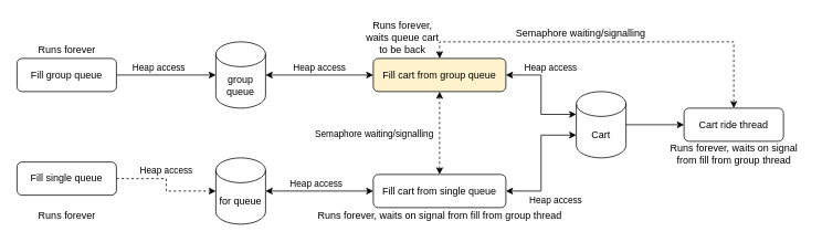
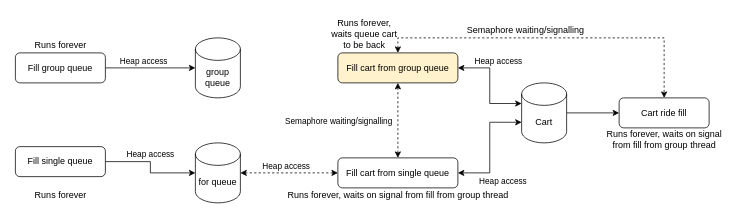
  <mxCell id="0" />
  <mxCell id="1" parent="0" />
  <mxCell id="2" style="edgeStyle=orthogonalEdgeStyle;rounded=0;orthogonalLoop=1;jettySize=auto;html=1;entryX=0;entryY=0.5;entryDx=0;entryDy=0;entryPerimeter=0;" edge="1" parent="1" source="4" target="10"><mxGeometry relative="1" as="geometry" /></mxCell>
  <mxCell id="3" value="Heap access" style="edgeLabel;html=1;align=center;verticalAlign=middle;resizable=0;points=[];" vertex="1" connectable="0" parent="2"><mxGeometry x="0.033" relative="1" as="geometry"><mxPoint x="-12" y="-10" as="offset" /></mxGeometry></mxCell>
  <mxCell id="4" value="Fill group queue" style="rounded=1;whiteSpace=wrap;html=1;" vertex="1" parent="1"><mxGeometry x="20" y="70" width="120" height="40" as="geometry" /></mxCell>
- <mxCell id="5" style="edgeStyle=orthogonalEdgeStyle;rounded=0;orthogonalLoop=1;jettySize=auto;html=1;entryX=0;entryY=0.5;entryDx=0;entryDy=0;entryPerimeter=0;dashed=1;" edge="1" parent="1" source="7" target="13"><mxGeometry relative="1" as="geometry" /></mxCell>
+ <mxCell id="5" style="edgeStyle=orthogonalEdgeStyle;rounded=0;orthogonalLoop=1;jettySize=auto;html=1;entryX=0;entryY=0.5;entryDx=0;entryDy=0;entryPerimeter=0;" edge="1" parent="1" source="7" target="13"><mxGeometry relative="1" as="geometry" /></mxCell>
  <mxCell id="6" value="Heap access" style="edgeLabel;html=1;align=center;verticalAlign=middle;resizable=0;points=[];" vertex="1" connectable="0" parent="5"><mxGeometry x="-0.106" y="-1" relative="1" as="geometry"><mxPoint y="-11" as="offset" /></mxGeometry></mxCell>
  <mxCell id="7" value="Fill single queue" style="rounded=1;whiteSpace=wrap;html=1;" vertex="1" parent="1"><mxGeometry x="20" y="195" width="120" height="40" as="geometry" /></mxCell>
- <mxCell id="8" style="edgeStyle=orthogonalEdgeStyle;rounded=0;orthogonalLoop=1;jettySize=auto;html=1;entryX=0;entryY=0.5;entryDx=0;entryDy=0;startArrow=classic;startFill=1;" edge="1" parent="1" source="10" target="19"><mxGeometry relative="1" as="geometry" /></mxCell>
- <mxCell id="9" value="Heap access" style="edgeLabel;html=1;align=center;verticalAlign=middle;resizable=0;points=[];" vertex="1" connectable="0" parent="8"><mxGeometry x="-0.014" y="1" relative="1" as="geometry"><mxPoint y="-9" as="offset" /></mxGeometry></mxCell>
  <mxCell id="10" value="group queue" style="shape=cylinder3;whiteSpace=wrap;html=1;boundedLbl=1;backgroundOutline=1;size=15;" vertex="1" parent="1"><mxGeometry x="260" y="50" width="60" height="80" as="geometry" /></mxCell>
- <mxCell id="11" style="edgeStyle=orthogonalEdgeStyle;rounded=0;orthogonalLoop=1;jettySize=auto;html=1;entryX=0;entryY=0.5;entryDx=0;entryDy=0;startArrow=classic;startFill=1;" edge="1" parent="1" source="13" target="22"><mxGeometry relative="1" as="geometry" /></mxCell>
+ <mxCell id="11" style="edgeStyle=orthogonalEdgeStyle;rounded=0;orthogonalLoop=1;jettySize=auto;html=1;entryX=0;entryY=0.5;entryDx=0;entryDy=0;startArrow=classic;startFill=1;dashed=1;" edge="1" parent="1" source="13" target="22"><mxGeometry relative="1" as="geometry" /></mxCell>
  <mxCell id="12" value="Heap access" style="edgeLabel;html=1;align=center;verticalAlign=middle;resizable=0;points=[];" vertex="1" connectable="0" parent="11"><mxGeometry x="-0.149" y="-1" relative="1" as="geometry"><mxPoint x="5" y="-11" as="offset" /></mxGeometry></mxCell>
  <mxCell id="13" value="for queue" style="shape=cylinder3;whiteSpace=wrap;html=1;boundedLbl=1;backgroundOutline=1;size=15;" vertex="1" parent="1"><mxGeometry x="260" y="190" width="60" height="80" as="geometry" /></mxCell>
  <mxCell id="14" style="edgeStyle=orthogonalEdgeStyle;rounded=0;orthogonalLoop=1;jettySize=auto;html=1;entryX=0.5;entryY=0;entryDx=0;entryDy=0;startArrow=classic;startFill=1;dashed=1;" edge="1" parent="1" source="19" target="22"><mxGeometry relative="1" as="geometry" /></mxCell>
  <mxCell id="15" value="Semaphore waiting/signalling" style="edgeLabel;html=1;align=center;verticalAlign=middle;resizable=0;points=[];" vertex="1" connectable="0" parent="14"><mxGeometry x="0.177" y="3" relative="1" as="geometry"><mxPoint x="-83" y="-9" as="offset" /></mxGeometry></mxCell>
  <mxCell id="16" style="edgeStyle=orthogonalEdgeStyle;rounded=0;orthogonalLoop=1;jettySize=auto;html=1;entryX=0;entryY=0;entryDx=0;entryDy=27.5;entryPerimeter=0;startArrow=classic;startFill=1;" edge="1" parent="1" source="19" target="24"><mxGeometry relative="1" as="geometry" /></mxCell>
  <mxCell id="17" value="Heap access" style="edgeLabel;html=1;align=center;verticalAlign=middle;resizable=0;points=[];" vertex="1" connectable="0" parent="16"><mxGeometry x="-0.56" y="3" relative="1" as="geometry"><mxPoint x="24" y="-7" as="offset" /></mxGeometry></mxCell>
  <mxCell id="18" style="edgeStyle=orthogonalEdgeStyle;rounded=0;orthogonalLoop=1;jettySize=auto;html=1;entryX=0.5;entryY=0;entryDx=0;entryDy=0;dashed=1;startArrow=classic;startFill=1;strokeColor=default;" edge="1" parent="1" source="19" target="25"><mxGeometry relative="1" as="geometry"><Array as="points"><mxPoint x="530" y="50" /><mxPoint x="885" y="50" /></Array></mxGeometry></mxCell>
  <mxCell id="19" value="Fill cart from group queue" style="rounded=1;whiteSpace=wrap;html=1;fillColor=#fff2cc;" vertex="1" parent="1"><mxGeometry x="450" y="70" width="160" height="40" as="geometry" /></mxCell>
  <mxCell id="20" style="edgeStyle=orthogonalEdgeStyle;rounded=0;orthogonalLoop=1;jettySize=auto;html=1;entryX=0;entryY=0;entryDx=0;entryDy=52.5;entryPerimeter=0;startArrow=classic;startFill=1;" edge="1" parent="1" source="22" target="24"><mxGeometry relative="1" as="geometry" /></mxCell>
  <mxCell id="21" value="Heap access" style="edgeLabel;html=1;align=center;verticalAlign=middle;resizable=0;points=[];" vertex="1" connectable="0" parent="20"><mxGeometry x="-0.526" y="-5" relative="1" as="geometry"><mxPoint x="23" y="5" as="offset" /></mxGeometry></mxCell>
  <mxCell id="22" value="Fill cart from single queue" style="rounded=1;whiteSpace=wrap;html=1;" vertex="1" parent="1"><mxGeometry x="450" y="210" width="160" height="40" as="geometry" /></mxCell>
  <mxCell id="23" style="edgeStyle=orthogonalEdgeStyle;rounded=0;orthogonalLoop=1;jettySize=auto;html=1;entryX=0;entryY=0.5;entryDx=0;entryDy=0;startArrow=none;startFill=0;" edge="1" parent="1" source="24" target="25"><mxGeometry relative="1" as="geometry" /></mxCell>
  <mxCell id="24" value="Cart" style="shape=cylinder3;whiteSpace=wrap;html=1;boundedLbl=1;backgroundOutline=1;size=15;" vertex="1" parent="1"><mxGeometry x="695" y="110" width="60" height="80" as="geometry" /></mxCell>
- <mxCell id="25" value="Cart ride thread" style="rounded=1;whiteSpace=wrap;html=1;" vertex="1" parent="1"><mxGeometry x="825" y="130" width="120" height="40" as="geometry" /></mxCell>
+ <mxCell id="25" value="Cart ride fill" style="rounded=1;whiteSpace=wrap;html=1;" vertex="1" parent="1"><mxGeometry x="825" y="130" width="120" height="40" as="geometry" /></mxCell>
  <mxCell id="26" value="Runs forever" style="text;html=1;align=center;verticalAlign=middle;resizable=0;points=[];autosize=1;strokeColor=none;fillColor=none;" vertex="1" parent="1"><mxGeometry x="40" y="50" width="80" height="20" as="geometry" /></mxCell>
  <mxCell id="27" value="Runs forever" style="text;html=1;align=center;verticalAlign=middle;resizable=0;points=[];autosize=1;strokeColor=none;fillColor=none;" vertex="1" parent="1"><mxGeometry x="40" y="250" width="80" height="20" as="geometry" /></mxCell>
  <mxCell id="28" value="Runs forever, &lt;br&gt;waits queue cart&lt;br&gt; to be back" style="text;html=1;align=center;verticalAlign=middle;resizable=0;points=[];autosize=1;strokeColor=none;fillColor=none;" vertex="1" parent="1"><mxGeometry x="440" y="20" width="90" height="50" as="geometry" /></mxCell>
  <mxCell id="29" value="Runs forever, waits on signal from fill from group thread" style="text;html=1;align=center;verticalAlign=middle;resizable=0;points=[];autosize=1;strokeColor=none;fillColor=none;" vertex="1" parent="1"><mxGeometry x="375" y="250" width="310" height="20" as="geometry" /></mxCell>
  <mxCell id="30" value="Runs forever, waits on signal&lt;br&gt; from fill from group thread" style="text;html=1;align=center;verticalAlign=middle;resizable=0;points=[];autosize=1;strokeColor=none;fillColor=none;" vertex="1" parent="1"><mxGeometry x="800" y="170" width="170" height="30" as="geometry" /></mxCell>
  <mxCell id="31" value="Semaphore waiting/signalling" style="text;html=1;align=center;verticalAlign=middle;resizable=0;points=[];autosize=1;strokeColor=none;fillColor=none;" vertex="1" parent="1"><mxGeometry x="615" y="30" width="170" height="20" as="geometry" /></mxCell>
